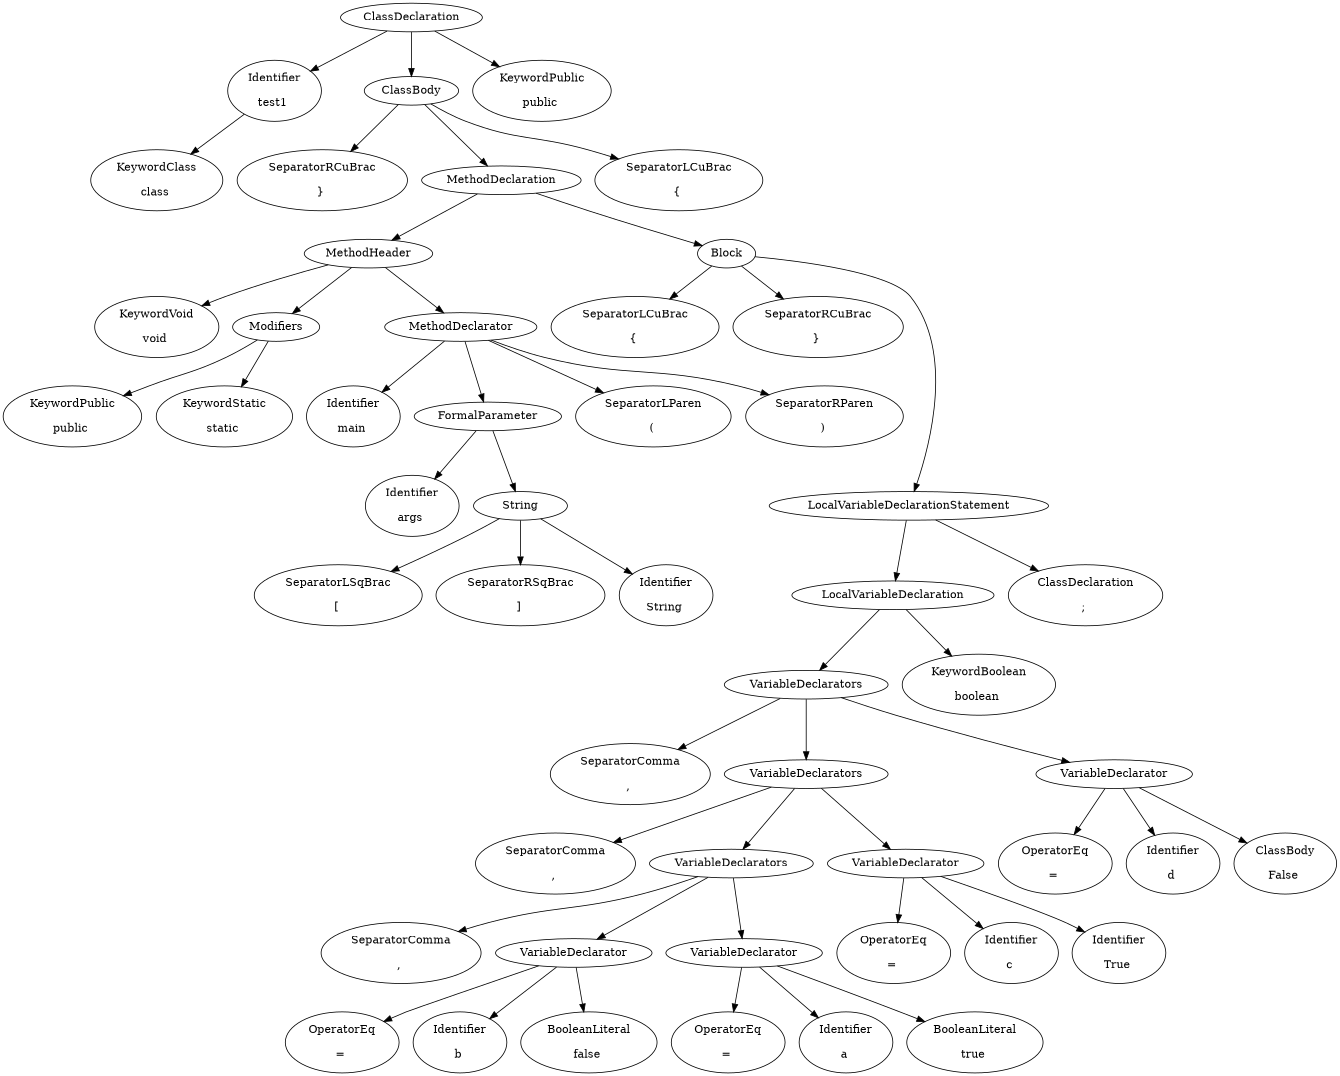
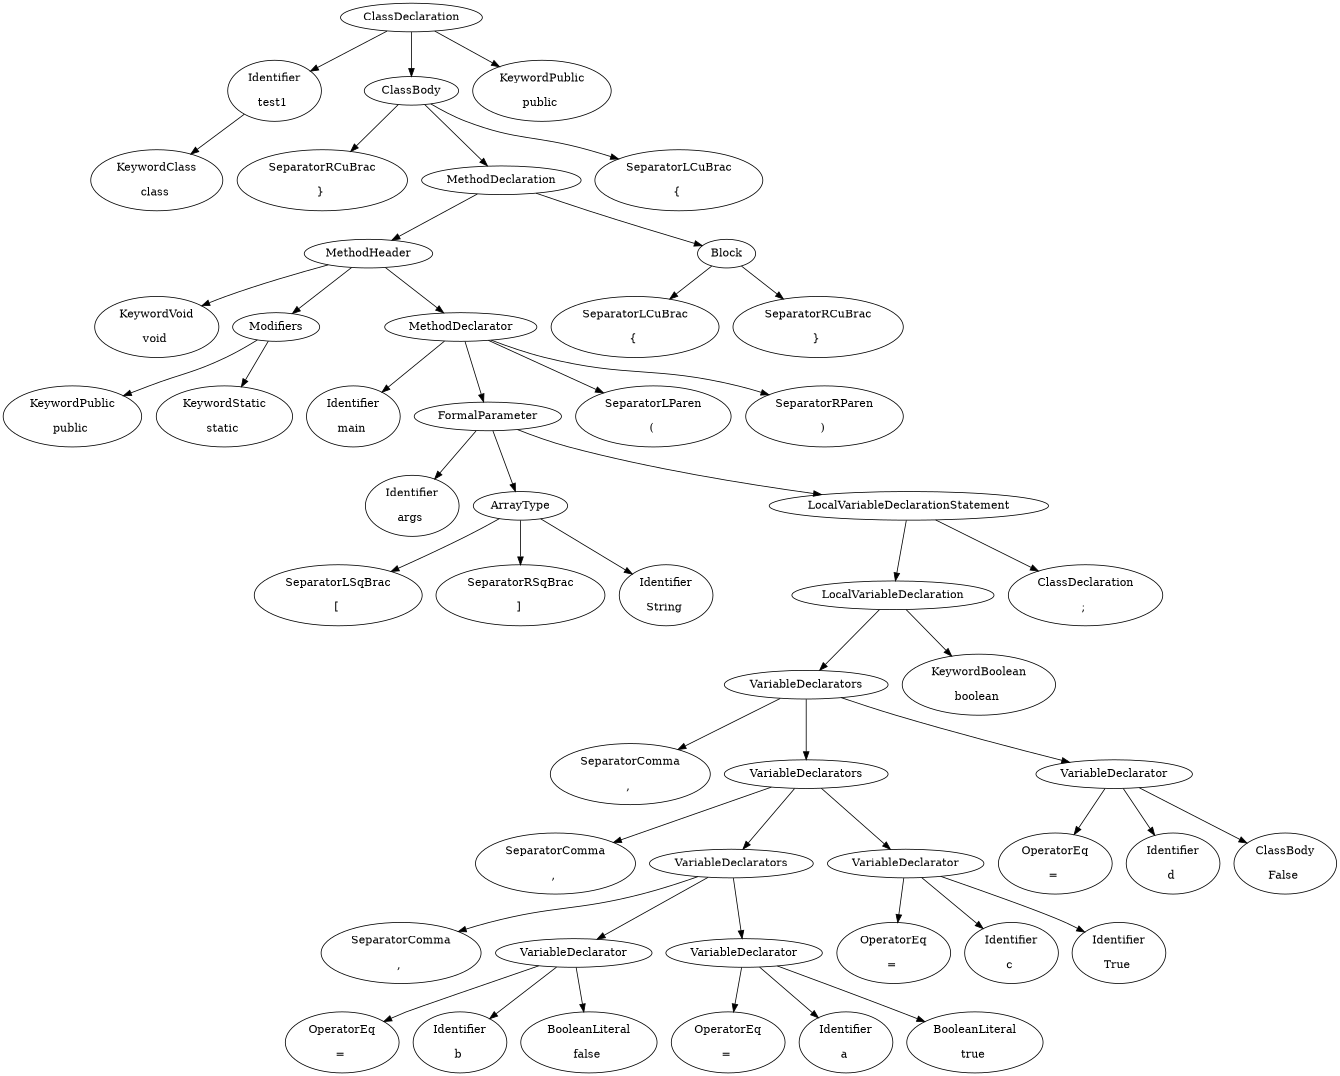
  digraph {
    n1 [label=ClassDeclaration]
    n2 [label="Identifier\n\ntest1 "]
    n3 [label=ClassBody]
    n4 [label="KeywordPublic\n\npublic "]
    n5 [label="KeywordClass\n\nclass "]
    n6 [label="SeparatorLCuBrac\n\n{ "]
    n7 [label="SeparatorRCuBrac\n\n} "]
    n8 [label=MethodDeclaration]
    n9 [label=MethodHeader]
    n10 [label=Block]
    n11 [label="KeywordVoid\n\nvoid "]
    n12 [label=Modifiers]
    n13 [label=MethodDeclarator]
    n14 [label="SeparatorLCuBrac\n\n{ "]
    n15 [label="SeparatorRCuBrac\n\n} "]
    n16 [label=LocalVariableDeclarationStatement]
    n17 [label="KeywordStatic\n\nstatic "]
    n18 [label="KeywordPublic\n\npublic "]
    n19 [label="Identifier\n\nmain "]
    n20 [label="SeparatorLParen\n\n( "]
    n21 [label="SeparatorRParen\n\n) "]
    n22 [label=FormalParameter]
    n23 [label="Identifier\n\nargs "]
-   n24 [label=String]
+   n24 [label=ArrayType]
    n25 [label="ClassDeclaration\n\n; "]
    n26 [label=LocalVariableDeclaration]
    n27 [label="SeparatorLSqBrac\n\n[ "]
    n28 [label="SeparatorRSqBrac\n\n] "]
    n29 [label="Identifier\n\nString "]
    n30 [label=VariableDeclarators]
    n31 [label="KeywordBoolean\n\nboolean "]
    n32 [label="SeparatorComma\n\n, "]
    n33 [label=VariableDeclarators]
    n34 [label=VariableDeclarator]
    n35 [label="SeparatorComma\n\n, "]
    n36 [label=VariableDeclarators]
    n37 [label=VariableDeclarator]
    n38 [label="OperatorEq\n\n= "]
    n39 [label="Identifier\n\nd "]
    n40 [label="ClassBody\n\nFalse "]
    n41 [label="SeparatorComma\n\n, "]
    n42 [label=VariableDeclarator]
    n43 [label=VariableDeclarator]
    n44 [label="OperatorEq\n\n= "]
    n45 [label="Identifier\n\nc "]
    n46 [label="Identifier\n\nTrue "]
    n47 [label="OperatorEq\n\n= "]
    n48 [label="Identifier\n\nb "]
    n49 [label="BooleanLiteral\n\nfalse "]
    n50 [label="OperatorEq\n\n= "]
    n51 [label="Identifier\n\na "]
    n52 [label="BooleanLiteral\n\ntrue "]
    n1 -> n2
    n1 -> n3
    n1 -> n4
    n2 -> n5
    n3 -> n6
    n3 -> n7
    n3 -> n8
    n8 -> n9
    n8 -> n10
    n9 -> n11
    n9 -> n12
    n9 -> n13
    n10 -> n14
    n10 -> n15
-   n10 -> n16
+   n22 -> n16
    n12 -> n17
    n12 -> n18
    n13 -> n19
    n13 -> n20
    n13 -> n21
    n13 -> n22
    n16 -> n25
    n16 -> n26
    n22 -> n23
    n22 -> n24
    n24 -> n27
    n24 -> n28
    n24 -> n29
    n26 -> n30
    n26 -> n31
    n30 -> n32
    n30 -> n33
    n30 -> n34
    n33 -> n35
    n33 -> n36
    n33 -> n37
    n34 -> n38
    n34 -> n39
    n34 -> n40
    n36 -> n41
    n36 -> n42
    n36 -> n43
    n37 -> n44
    n37 -> n45
    n37 -> n46
    n42 -> n47
    n42 -> n48
    n42 -> n49
    n43 -> n50
    n43 -> n51
    n43 -> n52
  }
